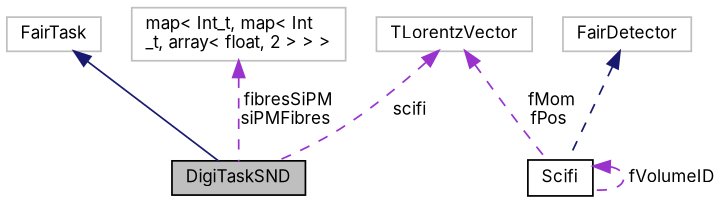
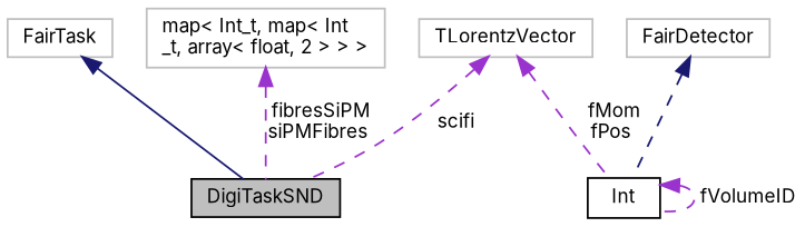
  digraph {
    fontname=Inter
    node [color=grey75 fillcolor=white fontname=Inter fontsize=10 shape=record style=filled]
    edge [color=darkorchid3 dir=back fontname=Inter fontsize=10 labelfontname=Helvetica labelfontsize=10 style=dashed]
    n1 [color=black fillcolor=grey75 fontcolor=black height=0.2 label=DigiTaskSND width=0.4]
    n2 [height=0.2 label=FairTask width=0.4]
-   n3 [color=black height=0.2 label=Scifi width=0.4]
+   n3 [color=black height=0.2 label=Int width=0.4]
    n4 [height=0.2 label=FairDetector width=0.4]
    n5 [height=0.2 label=TLorentzVector width=0.4]
    n6 [height=0.2 label="map\< Int_t, map\< Int\l_t, array\< float, 2 \> \> \>" width=0.4]
    n2 -> n1 [color=midnightblue style=solid]
    n3 -> n3 [label=" fVolumeID"]
    n4 -> n3 [color=midnightblue]
    n5 -> n1 [label=" scifi"]
    n5 -> n3 [label=" fMom\nfPos"]
    n6 -> n1 [label=" fibresSiPM\nsiPMFibres"]
  }
